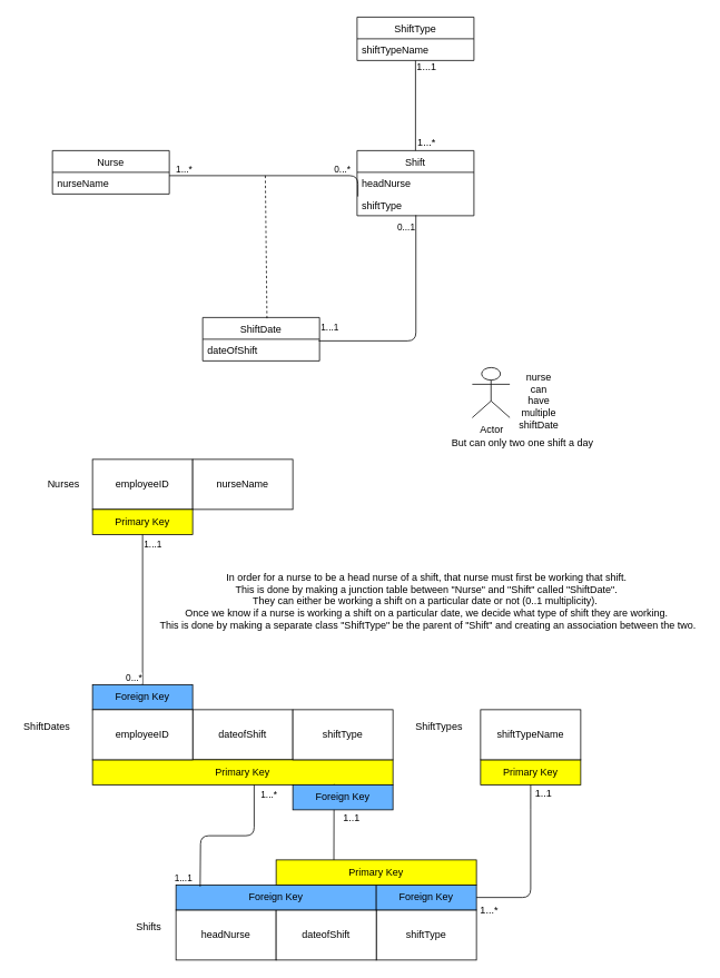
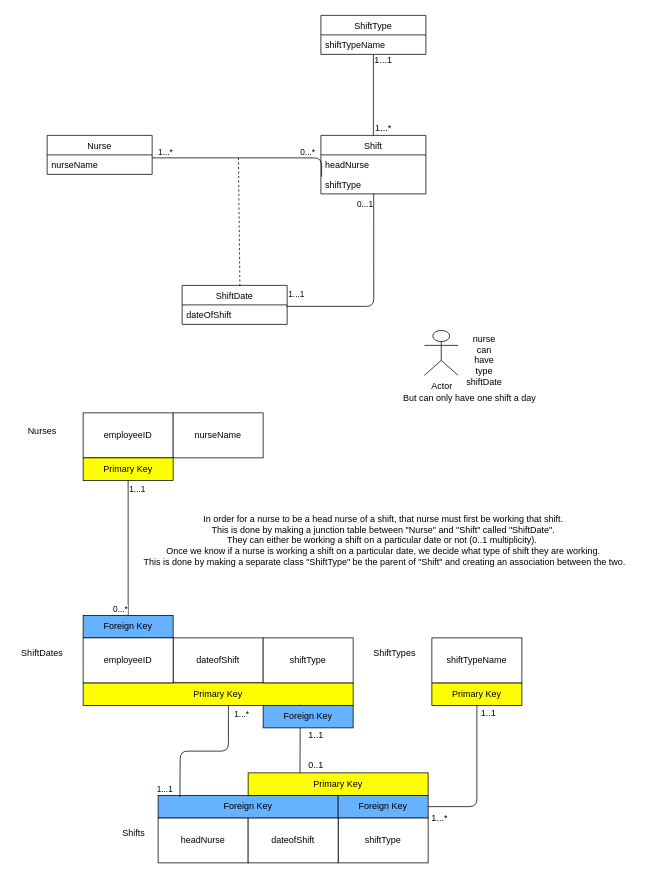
  <mxCell id="0" />
  <mxCell id="1" parent="0" />
  <mxCell id="2" value="Shift" style="swimlane;fontStyle=0;childLayout=stackLayout;horizontal=1;startSize=26;fillColor=none;horizontalStack=0;resizeParent=1;resizeParentMax=0;resizeLast=0;collapsible=1;marginBottom=0;" parent="1" vertex="1"><mxGeometry x="427.04" y="180" width="140" height="78" as="geometry" /></mxCell>
  <mxCell id="3" value="headNurse" style="text;strokeColor=none;fillColor=none;align=left;verticalAlign=top;spacingLeft=4;spacingRight=4;overflow=hidden;rotatable=0;points=[[0,0.5],[1,0.5]];portConstraint=eastwest;" parent="2" vertex="1"><mxGeometry y="26" width="140" height="26" as="geometry" /></mxCell>
  <mxCell id="4" value="shiftType" style="text;strokeColor=none;fillColor=none;align=left;verticalAlign=top;spacingLeft=4;spacingRight=4;overflow=hidden;rotatable=0;points=[[0,0.5],[1,0.5]];portConstraint=eastwest;" parent="2" vertex="1"><mxGeometry y="52" width="140" height="26" as="geometry" /></mxCell>
  <mxCell id="5" value="Nurse" style="swimlane;fontStyle=0;childLayout=stackLayout;horizontal=1;startSize=26;fillColor=none;horizontalStack=0;resizeParent=1;resizeParentMax=0;resizeLast=0;collapsible=1;marginBottom=0;" parent="1" vertex="1"><mxGeometry x="62.04" y="180" width="140" height="52" as="geometry" /></mxCell>
  <mxCell id="6" value="nurseName" style="text;strokeColor=none;fillColor=none;align=left;verticalAlign=top;spacingLeft=4;spacingRight=4;overflow=hidden;rotatable=0;points=[[0,0.5],[1,0.5]];portConstraint=eastwest;" parent="5" vertex="1"><mxGeometry y="26" width="140" height="26" as="geometry" /></mxCell>
  <mxCell id="7" value="ShiftDate" style="swimlane;fontStyle=0;childLayout=stackLayout;horizontal=1;startSize=26;fillColor=none;horizontalStack=0;resizeParent=1;resizeParentMax=0;resizeLast=0;collapsible=1;marginBottom=0;" parent="1" vertex="1"><mxGeometry x="242.04" y="380" width="140" height="52" as="geometry" /></mxCell>
  <mxCell id="8" value="dateOfShift" style="text;strokeColor=none;fillColor=none;align=left;verticalAlign=top;spacingLeft=4;spacingRight=4;overflow=hidden;rotatable=0;points=[[0,0.5],[1,0.5]];portConstraint=eastwest;" parent="7" vertex="1"><mxGeometry y="26" width="140" height="26" as="geometry" /></mxCell>
  <mxCell id="9" value="employeeID" style="rounded=0;whiteSpace=wrap;html=1;" parent="1" vertex="1"><mxGeometry x="110" y="550" width="120" height="60" as="geometry" /></mxCell>
- <mxCell id="10" value="Nurses" style="text;html=1;align=center;verticalAlign=middle;resizable=0;points=[];autosize=1;" parent="1" vertex="1"><mxGeometry x="50" y="570" width="50" height="20" as="geometry" /></mxCell>
+ <mxCell id="10" value="Nurses" style="text;html=1;align=center;verticalAlign=middle;resizable=0;points=[];autosize=1;" parent="1" vertex="1"><mxGeometry x="30" y="565" width="50" height="20" as="geometry" /></mxCell>
  <mxCell id="11" value="dateofShift" style="rounded=0;whiteSpace=wrap;html=1;" parent="1" vertex="1"><mxGeometry x="230" y="850" width="120" height="60" as="geometry" /></mxCell>
  <mxCell id="12" value="Primary Key" style="rounded=0;whiteSpace=wrap;html=1;fillColor=#FFFF00;" parent="1" vertex="1"><mxGeometry x="110" y="910" width="360" height="30" as="geometry" /></mxCell>
  <mxCell id="13" value="Foreign Key" style="rounded=0;whiteSpace=wrap;html=1;fillColor=#66B2FF;" parent="1" vertex="1"><mxGeometry x="110" y="820" width="120" height="30" as="geometry" /></mxCell>
  <mxCell id="14" value="nurseName" style="whiteSpace=wrap;html=1;" parent="1" vertex="1"><mxGeometry x="230" y="550" width="120" height="60" as="geometry" /></mxCell>
  <mxCell id="15" value="ShiftDates" style="text;html=1;align=center;verticalAlign=middle;resizable=0;points=[];autosize=1;" parent="1" vertex="1"><mxGeometry x="20" y="860" width="70" height="20" as="geometry" /></mxCell>
  <mxCell id="16" value="Primary Key" style="rounded=0;whiteSpace=wrap;html=1;fillColor=#FFFF00;" parent="1" vertex="1"><mxGeometry x="110" y="610" width="120" height="30" as="geometry" /></mxCell>
  <mxCell id="17" value="Shifts" style="text;html=1;align=center;verticalAlign=middle;resizable=0;points=[];autosize=1;" parent="1" vertex="1"><mxGeometry x="152.04" y="1100" width="50" height="20" as="geometry" /></mxCell>
  <mxCell id="18" value="" style="endArrow=none;html=1;edgeStyle=orthogonalEdgeStyle;exitX=0.993;exitY=0.077;exitDx=0;exitDy=0;exitPerimeter=0;entryX=0.503;entryY=0.975;entryDx=0;entryDy=0;entryPerimeter=0;" parent="1" source="8" target="4" edge="1"><mxGeometry relative="1" as="geometry"><mxPoint x="407.04" y="410" as="sourcePoint" /><mxPoint x="498" y="270" as="targetPoint" /></mxGeometry></mxCell>
  <mxCell id="19" value="1...1" style="edgeLabel;resizable=0;html=1;align=left;verticalAlign=bottom;" parent="18" connectable="0" vertex="1"><mxGeometry x="-1" relative="1" as="geometry"><mxPoint x="0.98" y="-8" as="offset" /></mxGeometry></mxCell>
  <mxCell id="20" value="0...1" style="edgeLabel;resizable=0;html=1;align=right;verticalAlign=bottom;" parent="18" connectable="0" vertex="1"><mxGeometry x="1" relative="1" as="geometry"><mxPoint y="22.56" as="offset" /></mxGeometry></mxCell>
  <mxCell id="21" value="Actor" style="shape=umlActor;verticalLabelPosition=bottom;verticalAlign=top;html=1;" parent="1" vertex="1"><mxGeometry x="565" y="440" width="45" height="60" as="geometry" /></mxCell>
  <mxCell id="22" value="employeeID" style="rounded=0;whiteSpace=wrap;html=1;" parent="1" vertex="1"><mxGeometry x="110" y="850" width="120" height="60" as="geometry" /></mxCell>
- <mxCell id="23" value="nurse can have multiple shiftDate" style="text;html=1;strokeColor=none;fillColor=none;align=center;verticalAlign=middle;whiteSpace=wrap;rounded=0;" parent="1" vertex="1"><mxGeometry x="625" y="470" width="40" height="20" as="geometry" /></mxCell>
- <mxCell id="24" value="But can only two one shift a day" style="text;html=1;align=center;verticalAlign=middle;resizable=0;points=[];autosize=1;" parent="1" vertex="1"><mxGeometry x="530" y="520" width="190" height="20" as="geometry" /></mxCell>
+ <mxCell id="23" value="nurse can have type shiftDate" style="text;html=1;strokeColor=none;fillColor=none;align=center;verticalAlign=middle;whiteSpace=wrap;rounded=0;" parent="1" vertex="1"><mxGeometry x="625" y="470" width="40" height="20" as="geometry" /></mxCell>
+ <mxCell id="24" value="But can only have one shift a day" style="text;html=1;align=center;verticalAlign=middle;resizable=0;points=[];autosize=1;" parent="1" vertex="1"><mxGeometry x="530" y="520" width="190" height="20" as="geometry" /></mxCell>
  <mxCell id="25" value="" style="endArrow=none;html=1;edgeStyle=orthogonalEdgeStyle;exitX=0.5;exitY=1;exitDx=0;exitDy=0;entryX=0.5;entryY=0;entryDx=0;entryDy=0;" parent="1" source="16" target="13" edge="1"><mxGeometry relative="1" as="geometry"><mxPoint x="190" y="730" as="sourcePoint" /><mxPoint x="350" y="730" as="targetPoint" /></mxGeometry></mxCell>
  <mxCell id="26" value="1...1" style="edgeLabel;resizable=0;html=1;align=left;verticalAlign=bottom;" parent="25" connectable="0" vertex="1"><mxGeometry x="-1" relative="1" as="geometry"><mxPoint y="20" as="offset" /></mxGeometry></mxCell>
  <mxCell id="27" value="0...*" style="edgeLabel;resizable=0;html=1;align=right;verticalAlign=bottom;" parent="25" connectable="0" vertex="1"><mxGeometry x="1" relative="1" as="geometry" /></mxCell>
  <mxCell id="28" value="shiftType" style="rounded=0;whiteSpace=wrap;html=1;" parent="1" vertex="1"><mxGeometry x="450" y="1090" width="120" height="60" as="geometry" /></mxCell>
  <mxCell id="29" value="headNurse" style="rounded=0;whiteSpace=wrap;html=1;" parent="1" vertex="1"><mxGeometry x="210" y="1090" width="120" height="60" as="geometry" /></mxCell>
  <mxCell id="30" value="dateofShift" style="rounded=0;whiteSpace=wrap;html=1;" parent="1" vertex="1"><mxGeometry x="330" y="1090" width="120" height="60" as="geometry" /></mxCell>
  <mxCell id="31" value="Foreign Key" style="rounded=0;whiteSpace=wrap;html=1;fillColor=#66B2FF;" parent="1" vertex="1"><mxGeometry x="210" y="1060" width="240" height="30" as="geometry" /></mxCell>
  <mxCell id="32" value="" style="endArrow=none;html=1;edgeStyle=orthogonalEdgeStyle;entryX=0.538;entryY=1;entryDx=0;entryDy=0;entryPerimeter=0;" parent="1" target="12" edge="1"><mxGeometry relative="1" as="geometry"><mxPoint x="239" y="1062" as="sourcePoint" /><mxPoint x="389.5" y="1015" as="targetPoint" /></mxGeometry></mxCell>
  <mxCell id="33" value="1...*" style="edgeLabel;resizable=0;html=1;align=left;verticalAlign=bottom;" parent="32" connectable="0" vertex="1"><mxGeometry x="-1" relative="1" as="geometry"><mxPoint x="71" y="-102" as="offset" /></mxGeometry></mxCell>
  <mxCell id="34" value="1...1" style="edgeLabel;resizable=0;html=1;align=right;verticalAlign=bottom;" parent="32" connectable="0" vertex="1"><mxGeometry x="1" relative="1" as="geometry"><mxPoint x="-73.68" y="119.9" as="offset" /></mxGeometry></mxCell>
  <mxCell id="35" value="In order for a nurse to be a head nurse of a shift, that nurse must first be working that shift.&lt;br&gt;This is done by making a junction table between &quot;Nurse&quot; and &quot;Shift&quot; called &quot;ShiftDate&quot;.&lt;br&gt;They can either be working a shift on a particular date or not (0..1 multiplicity).&amp;nbsp;&lt;br&gt;Once we know if a nurse is working a shift on a particular date, we decide what type of shift they are working.&lt;br&gt;&amp;nbsp;This is done by making a separate class &quot;ShiftType&quot; be the parent of &quot;Shift&quot; and creating an association between the two." style="text;html=1;align=center;verticalAlign=middle;resizable=0;points=[];autosize=1;" parent="1" vertex="1"><mxGeometry x="180" y="680" width="660" height="80" as="geometry" /></mxCell>
  <mxCell id="36" value="" style="endArrow=none;html=1;edgeStyle=orthogonalEdgeStyle;exitX=0.007;exitY=0.115;exitDx=0;exitDy=0;exitPerimeter=0;" parent="1" source="4" edge="1"><mxGeometry relative="1" as="geometry"><mxPoint x="422.04" y="210" as="sourcePoint" /><mxPoint x="202.04" y="210" as="targetPoint" /><Array as="points"><mxPoint x="428.04" y="210" /></Array></mxGeometry></mxCell>
  <mxCell id="37" value="0...*" style="edgeLabel;resizable=0;html=1;align=left;verticalAlign=bottom;" parent="36" connectable="0" vertex="1"><mxGeometry x="-1" relative="1" as="geometry"><mxPoint x="-30.04" y="-24.99" as="offset" /></mxGeometry></mxCell>
  <mxCell id="38" value="1...*" style="edgeLabel;resizable=0;html=1;align=right;verticalAlign=bottom;" parent="36" connectable="0" vertex="1"><mxGeometry x="1" relative="1" as="geometry"><mxPoint x="27.96" as="offset" /></mxGeometry></mxCell>
  <mxCell id="39" value="" style="endArrow=none;dashed=1;html=1;exitX=0.55;exitY=0.019;exitDx=0;exitDy=0;exitPerimeter=0;" parent="1" source="7" edge="1"><mxGeometry width="50" height="50" relative="1" as="geometry"><mxPoint x="267.04" y="258" as="sourcePoint" /><mxPoint x="317.04" y="208" as="targetPoint" /></mxGeometry></mxCell>
  <mxCell id="40" value="ShiftType" style="swimlane;fontStyle=0;childLayout=stackLayout;horizontal=1;startSize=26;fillColor=none;horizontalStack=0;resizeParent=1;resizeParentMax=0;resizeLast=0;collapsible=1;marginBottom=0;" parent="1" vertex="1"><mxGeometry x="427.04" y="20" width="140" height="52" as="geometry" /></mxCell>
  <mxCell id="41" value="shiftTypeName" style="text;strokeColor=none;fillColor=none;align=left;verticalAlign=top;spacingLeft=4;spacingRight=4;overflow=hidden;rotatable=0;points=[[0,0.5],[1,0.5]];portConstraint=eastwest;" parent="40" vertex="1"><mxGeometry y="26" width="140" height="26" as="geometry" /></mxCell>
  <mxCell id="42" value="" style="endArrow=none;html=1;entryX=0.5;entryY=1;entryDx=0;entryDy=0;entryPerimeter=0;exitX=0.5;exitY=0;exitDx=0;exitDy=0;" parent="1" source="2" target="41" edge="1"><mxGeometry width="50" height="50" relative="1" as="geometry"><mxPoint x="480" y="170" as="sourcePoint" /><mxPoint x="530" y="120" as="targetPoint" /></mxGeometry></mxCell>
  <mxCell id="43" value="1...*" style="text;html=1;align=center;verticalAlign=middle;resizable=0;points=[];autosize=1;" parent="1" vertex="1"><mxGeometry x="490" y="160" width="40" height="20" as="geometry" /></mxCell>
  <mxCell id="44" value="1...1" style="text;html=1;align=center;verticalAlign=middle;resizable=0;points=[];autosize=1;" parent="1" vertex="1"><mxGeometry x="490" y="70" width="40" height="20" as="geometry" /></mxCell>
  <mxCell id="45" value="Primary Key" style="rounded=0;whiteSpace=wrap;html=1;fillColor=#FFFF00;" parent="1" vertex="1"><mxGeometry x="575" y="910" width="120" height="30" as="geometry" /></mxCell>
  <mxCell id="46" value="ShiftTypes" style="text;html=1;align=center;verticalAlign=middle;resizable=0;points=[];autosize=1;" parent="1" vertex="1"><mxGeometry x="490" y="860" width="70" height="20" as="geometry" /></mxCell>
  <mxCell id="47" value="shiftTypeName" style="rounded=0;whiteSpace=wrap;html=1;" parent="1" vertex="1"><mxGeometry x="575" y="850" width="120" height="60" as="geometry" /></mxCell>
  <mxCell id="48" value="Foreign Key" style="rounded=0;whiteSpace=wrap;html=1;fillColor=#66B2FF;" parent="1" vertex="1"><mxGeometry x="450" y="1060" width="120" height="30" as="geometry" /></mxCell>
  <mxCell id="49" value="" style="endArrow=none;html=1;entryX=0.5;entryY=1;entryDx=0;entryDy=0;exitX=1;exitY=0.5;exitDx=0;exitDy=0;" parent="1" source="48" target="45" edge="1"><mxGeometry width="50" height="50" relative="1" as="geometry"><mxPoint x="520" y="1010" as="sourcePoint" /><mxPoint x="680" y="980" as="targetPoint" /><Array as="points"><mxPoint x="635" y="1075" /><mxPoint x="635" y="960" /></Array></mxGeometry></mxCell>
  <mxCell id="50" value="1..1" style="text;html=1;align=center;verticalAlign=middle;resizable=0;points=[];autosize=1;" parent="1" vertex="1"><mxGeometry x="630" y="940" width="40" height="20" as="geometry" /></mxCell>
  <mxCell id="51" value="1..*" style="text;html=1;align=center;verticalAlign=middle;resizable=0;points=[];autosize=1;" parent="1" vertex="1"><mxGeometry x="520" y="1040" width="30" height="20" as="geometry" /></mxCell>
  <mxCell id="52" value="" style="endArrow=none;html=1;entryX=0.804;entryY=0.967;entryDx=0;entryDy=0;entryPerimeter=0;exitX=0.788;exitY=-0.133;exitDx=0;exitDy=0;exitPerimeter=0;" parent="1" source="31" target="12" edge="1"><mxGeometry width="50" height="50" relative="1" as="geometry"><mxPoint x="391" y="1060" as="sourcePoint" /><mxPoint x="350" y="980" as="targetPoint" /></mxGeometry></mxCell>
  <mxCell id="53" value="1..1" style="text;html=1;align=center;verticalAlign=middle;resizable=0;points=[];autosize=1;" parent="1" vertex="1"><mxGeometry x="400" y="970" width="40" height="20" as="geometry" /></mxCell>
+ <mxCell id="54" value="0..1" style="text;html=1;align=center;verticalAlign=middle;resizable=0;points=[];autosize=1;" parent="1" vertex="1"><mxGeometry x="400" y="1010" width="40" height="20" as="geometry" /></mxCell>
  <mxCell id="55" value="shiftType" style="rounded=0;whiteSpace=wrap;html=1;" parent="1" vertex="1"><mxGeometry x="350" y="850" width="120" height="60" as="geometry" /></mxCell>
  <mxCell id="56" value="Foreign Key" style="rounded=0;whiteSpace=wrap;html=1;fillColor=#66B2FF;" vertex="1" parent="1"><mxGeometry x="350" y="940" width="120" height="30" as="geometry" /></mxCell>
  <mxCell id="57" value="Primary Key" style="rounded=0;whiteSpace=wrap;html=1;fillColor=#FFFF00;" vertex="1" parent="1"><mxGeometry x="330" y="1030" width="240" height="30" as="geometry" /></mxCell>
  <mxCell id="58" value="1...*" style="text;html=1;align=center;verticalAlign=middle;resizable=0;points=[];autosize=1;" vertex="1" parent="1"><mxGeometry x="565" y="1080" width="40" height="20" as="geometry" /></mxCell>
